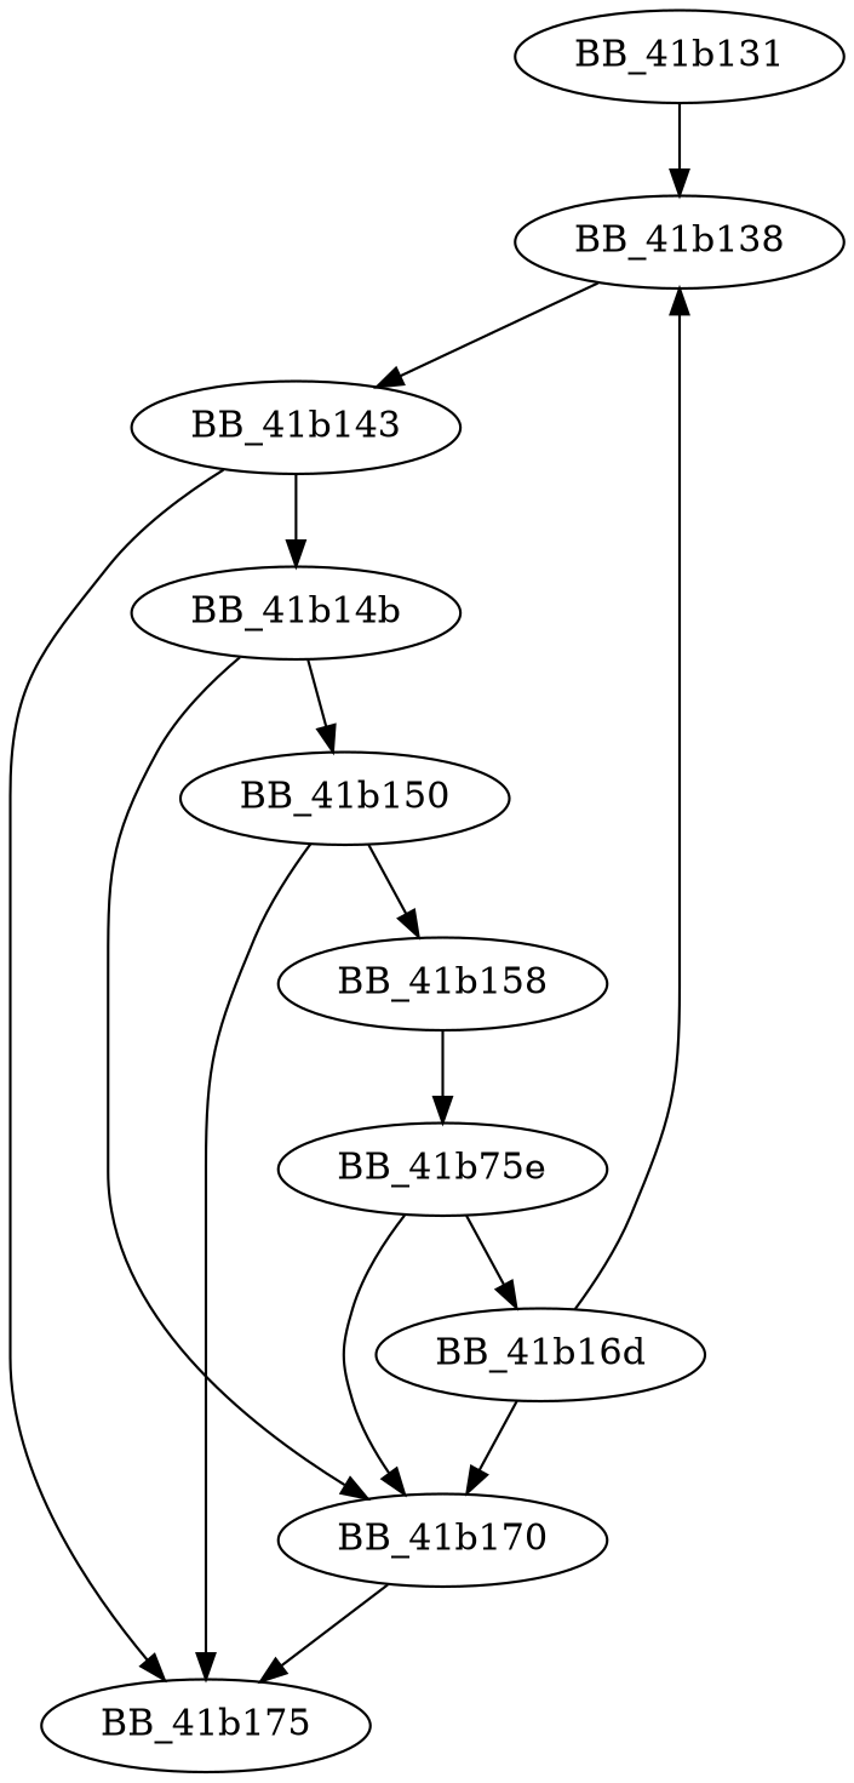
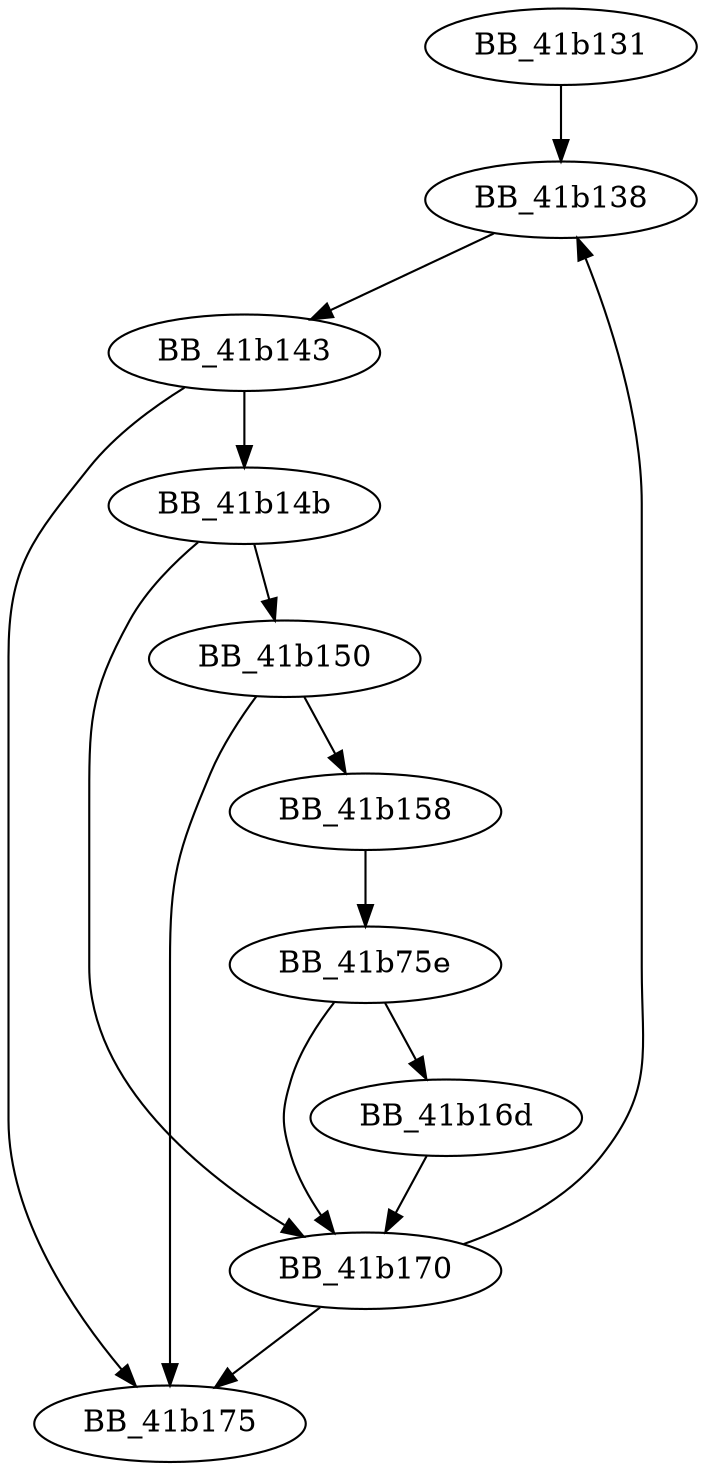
  digraph {
    fontname="DejaVu Serif"
    node [fontname="DejaVu Serif"]
    edge [fontname="DejaVu Serif"]
    BB_41b131
    BB_41b138
    BB_41b143
    BB_41b14b
    BB_41b175
    BB_41b150
    BB_41b170
    BB_41b158
    n9 [label=BB_41b75e]
    BB_41b16d
    BB_41b131 -> BB_41b138
    BB_41b138 -> BB_41b143
    BB_41b143 -> BB_41b14b
    BB_41b143 -> BB_41b175
    BB_41b14b -> BB_41b150
    BB_41b14b -> BB_41b170
    BB_41b150 -> BB_41b175
    BB_41b150 -> BB_41b158
-   BB_41b16d -> BB_41b138
+   BB_41b170 -> BB_41b138
    BB_41b170 -> BB_41b175
    BB_41b158 -> n9
    n9 -> BB_41b170
    n9 -> BB_41b16d
    BB_41b16d -> BB_41b170
  }
